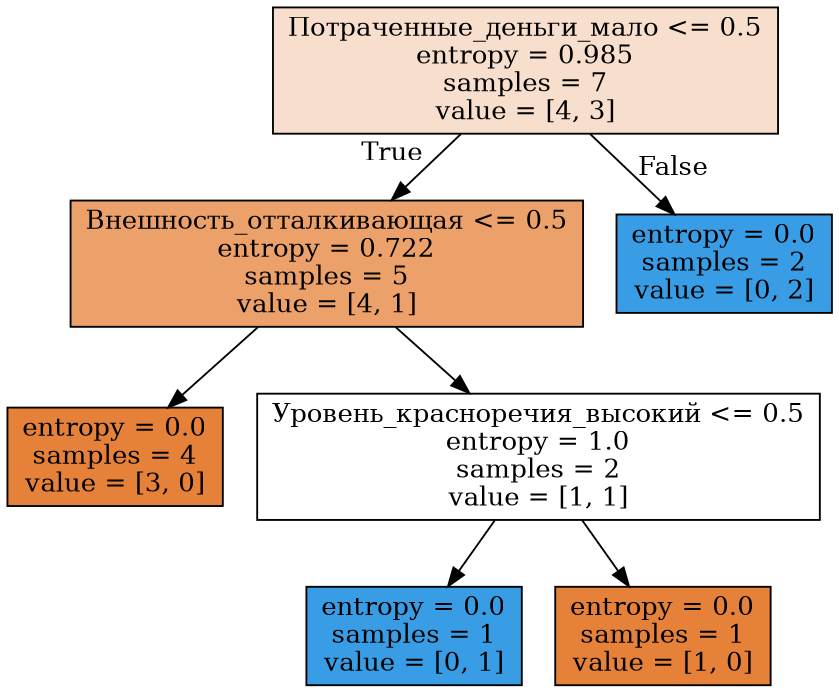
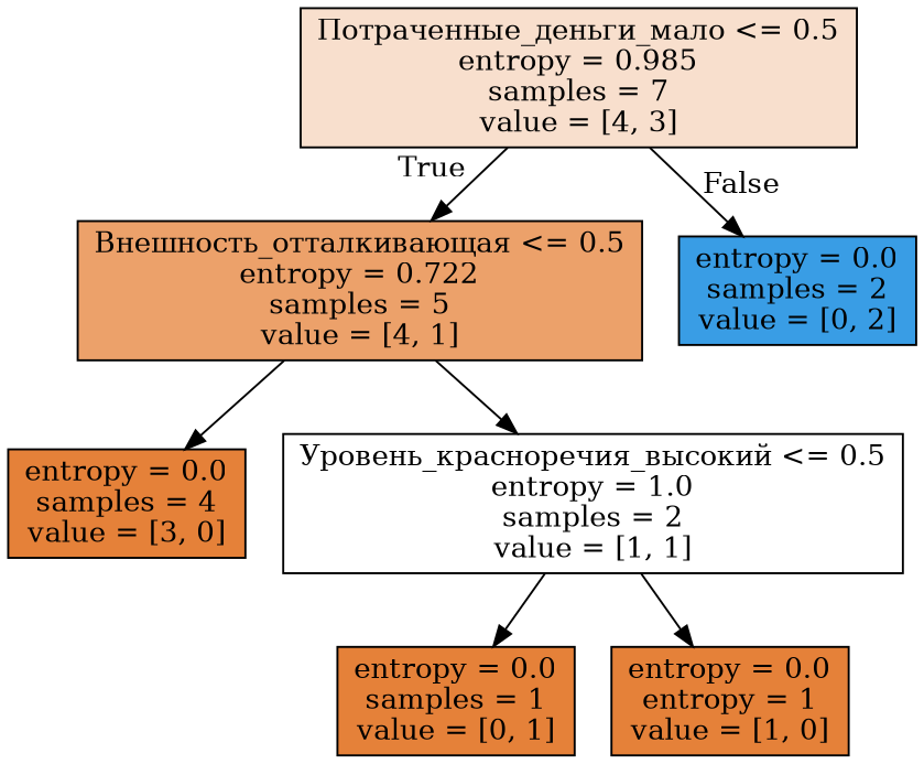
  digraph {
    node [color=black fillcolor="#399de5ff" shape=box style=filled]
    n1 [fillcolor="#e5813940" label="Потраченные_деньги_мало <= 0.5\nentropy = 0.985\nsamples = 7\nvalue = [4, 3]"]
    n2 [fillcolor="#e58139bf" label="Внешность_отталкивающая <= 0.5\nentropy = 0.722\nsamples = 5\nvalue = [4, 1]"]
    n3 [label="entropy = 0.0\nsamples = 2\nvalue = [0, 2]"]
    n4 [fillcolor="#e58139ff" label="entropy = 0.0\nsamples = 4\nvalue = [3, 0]"]
    n5 [fillcolor="#e5813900" label="Уровень_красноречия_высокий <= 0.5\nentropy = 1.0\nsamples = 2\nvalue = [1, 1]"]
-   n6 [label="entropy = 0.0\nsamples = 1\nvalue = [0, 1]"]
-   n7 [fillcolor="#e58139ff" label="entropy = 0.0\nsamples = 1\nvalue = [1, 0]"]
+   n6 [fillcolor="#e58139ff" label="entropy = 0.0\nsamples = 1\nvalue = [0, 1]"]
+   n7 [fillcolor="#e58139ff" label="entropy = 0.0\nentropy = 1\nvalue = [1, 0]"]
    n1 -> n2 [headlabel=True labelangle=45 labeldistance=2.5]
    n1 -> n3 [headlabel=False labelangle=-45 labeldistance=2.5]
    n2 -> n4
    n2 -> n5
    n5 -> n6
    n5 -> n7
  }
